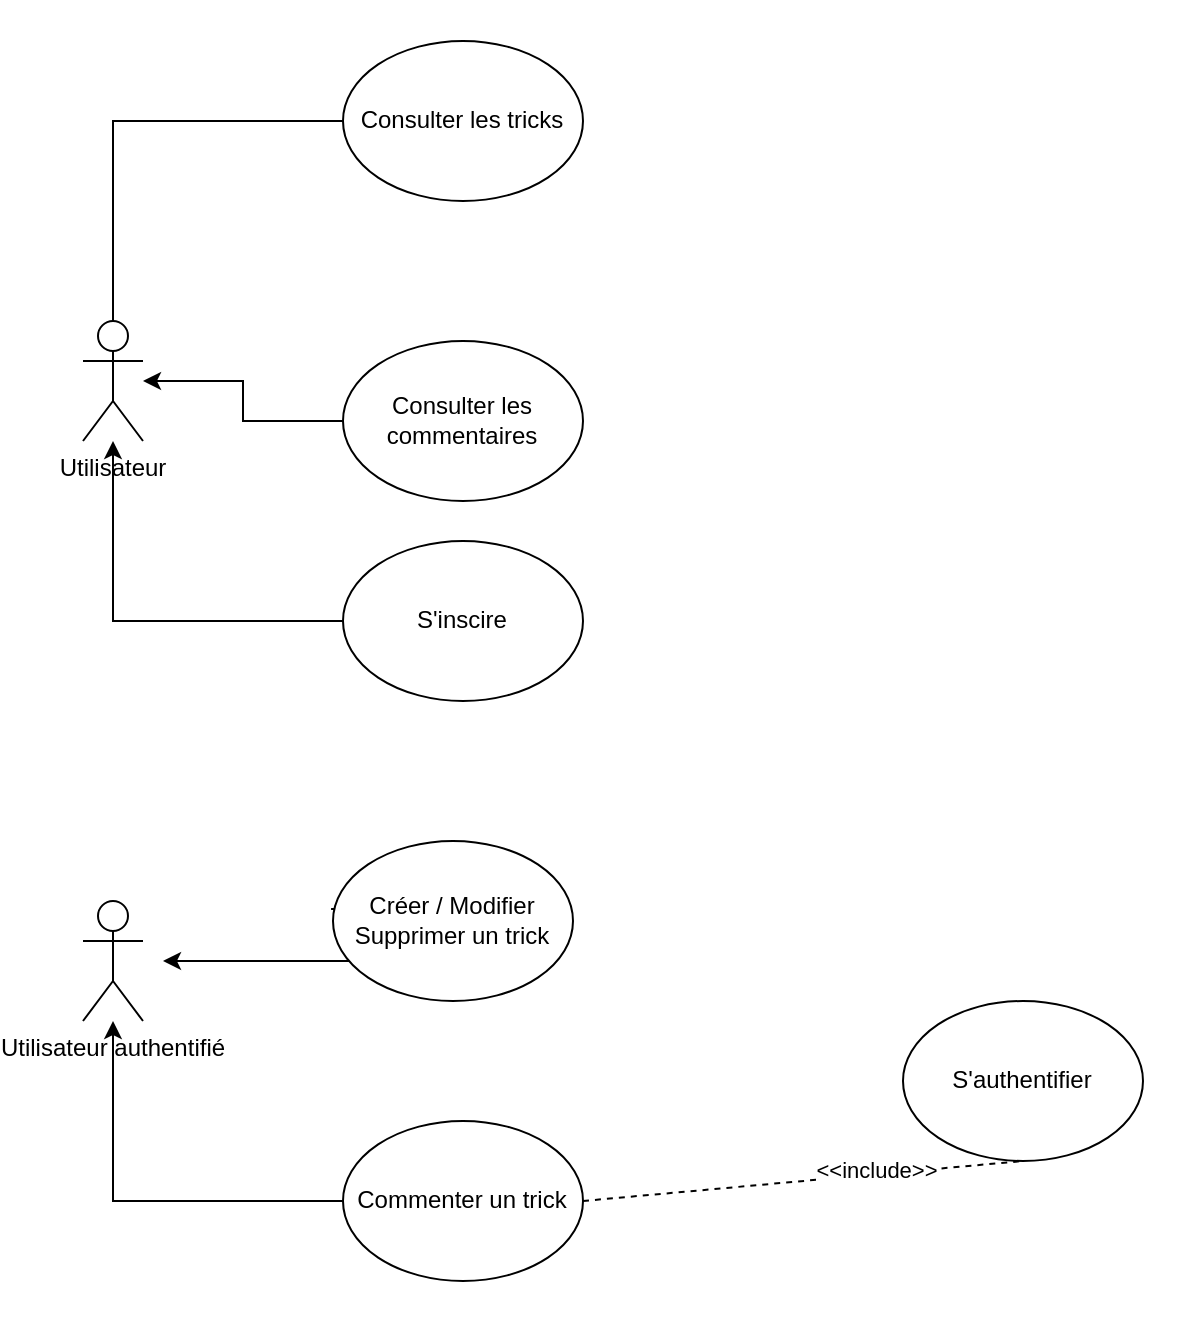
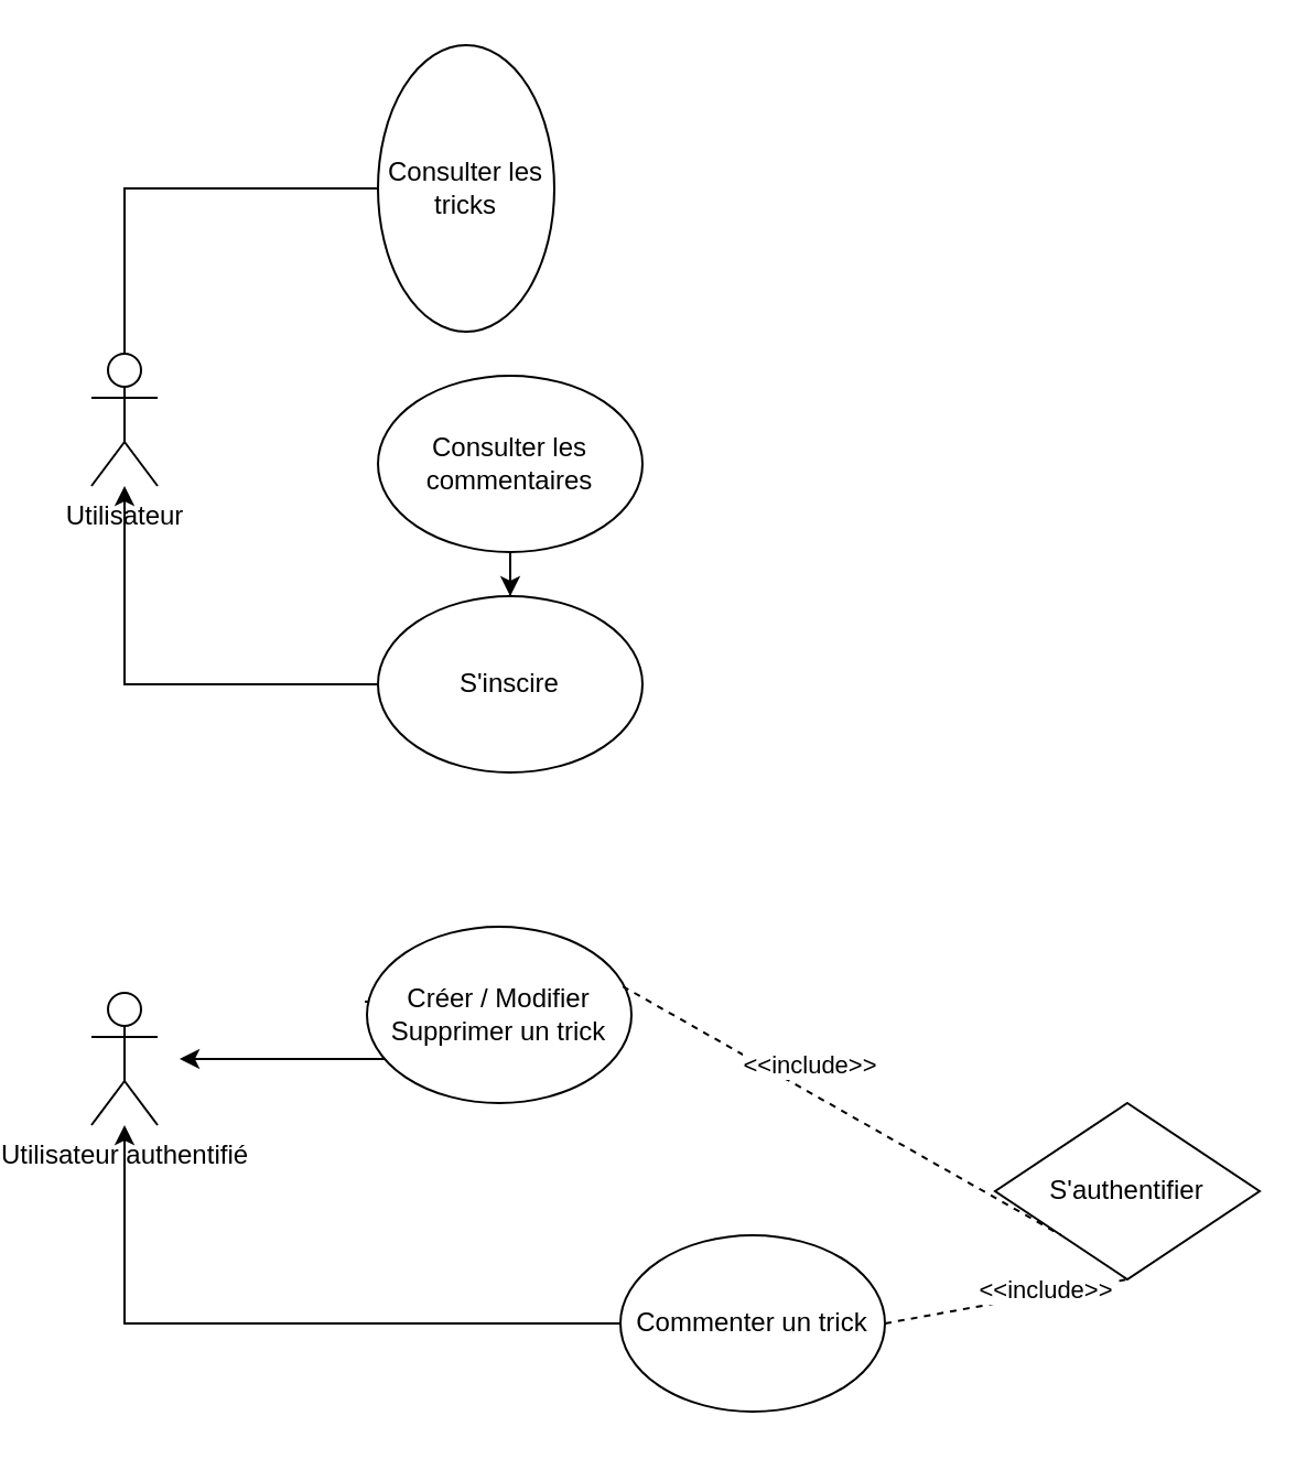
  <mxCell id="0" />
  <mxCell id="1" parent="0" />
  <mxCell id="2" value="Utilisateur&lt;br&gt;" style="shape=umlActor;verticalLabelPosition=bottom;verticalAlign=top;html=1;outlineConnect=0;" parent="1" vertex="1"><mxGeometry x="20" y="160" width="30" height="60" as="geometry" /></mxCell>
  <mxCell id="3" style="edgeStyle=orthogonalEdgeStyle;rounded=0;orthogonalLoop=1;jettySize=auto;html=1;entryX=0.5;entryY=0;entryDx=0;entryDy=0;entryPerimeter=0;endArrow=none;" parent="1" source="4" target="2" edge="1"><mxGeometry relative="1" as="geometry" /></mxCell>
- <mxCell id="4" value="Consulter les tricks" style="ellipse;whiteSpace=wrap;html=1;" parent="1" vertex="1"><mxGeometry x="150" y="20" width="120" height="80" as="geometry" /></mxCell>
- <mxCell id="5" style="edgeStyle=orthogonalEdgeStyle;rounded=0;orthogonalLoop=1;jettySize=auto;html=1;" parent="1" source="6" target="2" edge="1"><mxGeometry relative="1" as="geometry" /></mxCell>
+ <mxCell id="4" value="Consulter les tricks" style="ellipse;whiteSpace=wrap;html=1;" parent="1" vertex="1"><mxGeometry x="150" y="20" width="80" height="130" as="geometry" /></mxCell>
+ <mxCell id="5" style="edgeStyle=orthogonalEdgeStyle;rounded=0;orthogonalLoop=1;jettySize=auto;html=1;" parent="1" source="6" target="9" edge="1"><mxGeometry relative="1" as="geometry" /></mxCell>
  <mxCell id="6" value="Consulter les commentaires" style="ellipse;whiteSpace=wrap;html=1;" parent="1" vertex="1"><mxGeometry x="150" y="170" width="120" height="80" as="geometry" /></mxCell>
  <mxCell id="7" value="Utilisateur authentifié" style="shape=umlActor;verticalLabelPosition=bottom;verticalAlign=top;html=1;outlineConnect=0;" parent="1" vertex="1"><mxGeometry x="20" y="450" width="30" height="60" as="geometry" /></mxCell>
  <mxCell id="8" style="edgeStyle=orthogonalEdgeStyle;rounded=0;orthogonalLoop=1;jettySize=auto;html=1;" parent="1" source="9" target="2" edge="1"><mxGeometry relative="1" as="geometry"><mxPoint x="130" y="360" as="targetPoint" /></mxGeometry></mxCell>
  <mxCell id="9" value="S'inscire" style="ellipse;whiteSpace=wrap;html=1;" parent="1" vertex="1"><mxGeometry x="150" y="270" width="120" height="80" as="geometry" /></mxCell>
- <mxCell id="10" value="S'authentifier" style="ellipse;whiteSpace=wrap;html=1;" parent="1" vertex="1"><mxGeometry x="430" y="500" width="120" height="80" as="geometry" /></mxCell>
+ <mxCell id="10" value="S'authentifier" style="rhombus;whiteSpace=wrap;html=1;" parent="1" vertex="1"><mxGeometry x="430" y="500" width="120" height="80" as="geometry" /></mxCell>
  <mxCell id="11" style="edgeStyle=orthogonalEdgeStyle;rounded=0;orthogonalLoop=1;jettySize=auto;html=1;" parent="1" source="12" target="7" edge="1"><mxGeometry relative="1" as="geometry" /></mxCell>
- <mxCell id="12" value="Commenter un trick" style="ellipse;whiteSpace=wrap;html=1;" parent="1" vertex="1"><mxGeometry x="150" y="560" width="120" height="80" as="geometry" /></mxCell>
+ <mxCell id="12" value="Commenter un trick" style="ellipse;whiteSpace=wrap;html=1;" parent="1" vertex="1"><mxGeometry x="260" y="560" width="120" height="80" as="geometry" /></mxCell>
  <mxCell id="13" style="edgeStyle=orthogonalEdgeStyle;rounded=0;orthogonalLoop=1;jettySize=auto;html=1;exitX=-0.008;exitY=0.425;exitDx=0;exitDy=0;exitPerimeter=0;" parent="1" source="14" edge="1"><mxGeometry relative="1" as="geometry"><mxPoint x="60" y="480" as="targetPoint" /><Array as="points"><mxPoint x="159" y="480" /></Array></mxGeometry></mxCell>
  <mxCell id="14" value="Créer / Modifier Supprimer un trick" style="ellipse;whiteSpace=wrap;html=1;" parent="1" vertex="1"><mxGeometry x="145" y="420" width="120" height="80" as="geometry" /></mxCell>
  <mxCell id="15" value="" style="endArrow=none;dashed=1;html=1;rounded=0;entryX=0.5;entryY=1;entryDx=0;entryDy=0;exitX=1;exitY=0.5;exitDx=0;exitDy=0;" parent="1" source="12" target="10" edge="1"><mxGeometry width="50" height="50" relative="1" as="geometry"><mxPoint x="390" y="690" as="sourcePoint" /><mxPoint x="440" y="640" as="targetPoint" /></mxGeometry></mxCell>
  <mxCell id="16" value="&amp;lt;&amp;lt;include&amp;gt;&amp;gt;" style="edgeLabel;html=1;align=center;verticalAlign=middle;resizable=0;points=[];" parent="15" vertex="1" connectable="0"><mxGeometry x="0.327" y="2" relative="1" as="geometry"><mxPoint as="offset" /></mxGeometry></mxCell>
+ <mxCell id="17" value="" style="endArrow=none;dashed=1;html=1;rounded=0;entryX=0;entryY=1;entryDx=0;entryDy=0;exitX=0.967;exitY=0.338;exitDx=0;exitDy=0;exitPerimeter=0;" parent="1" source="14" target="10" edge="1"><mxGeometry width="50" height="50" relative="1" as="geometry"><mxPoint x="290" y="570" as="sourcePoint" /><mxPoint x="340" y="520" as="targetPoint" /></mxGeometry></mxCell>
+ <mxCell id="18" value="&amp;lt;&amp;lt;include&amp;gt;&amp;gt;" style="edgeLabel;html=1;align=center;verticalAlign=middle;resizable=0;points=[];" parent="17" vertex="1" connectable="0"><mxGeometry x="-0.34" y="2" relative="1" as="geometry"><mxPoint x="17" as="offset" /></mxGeometry></mxCell>
